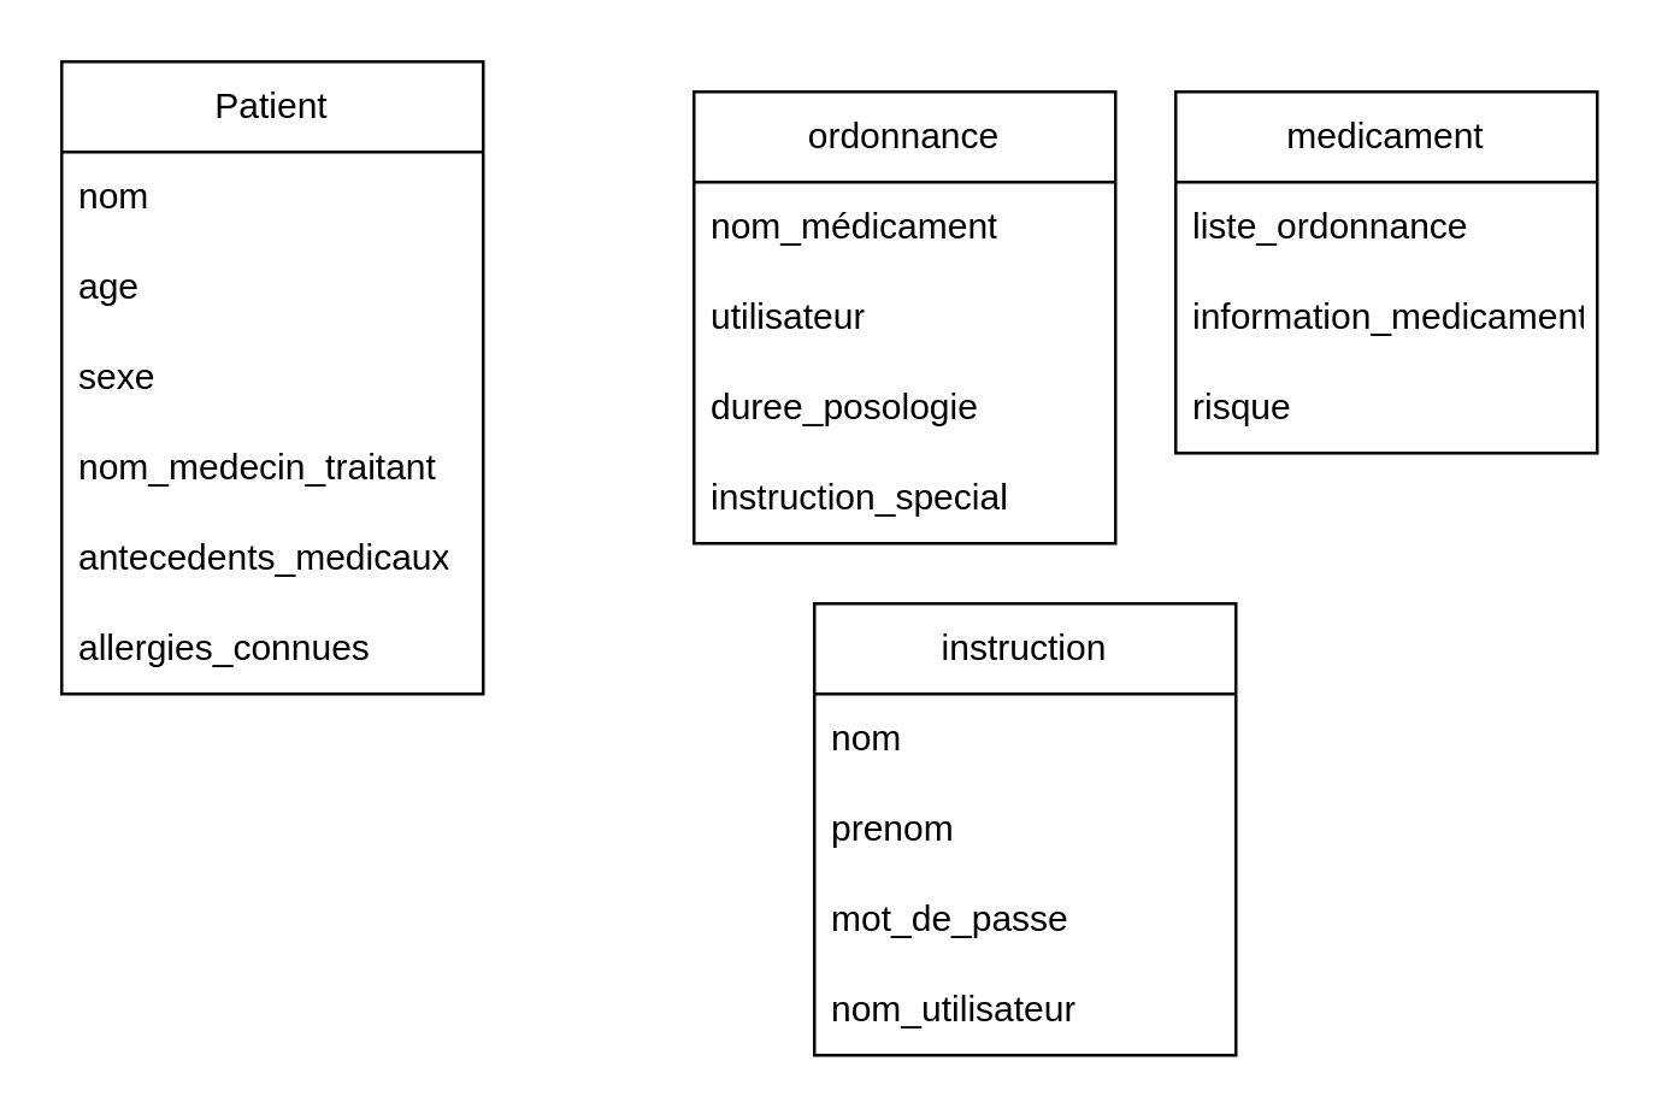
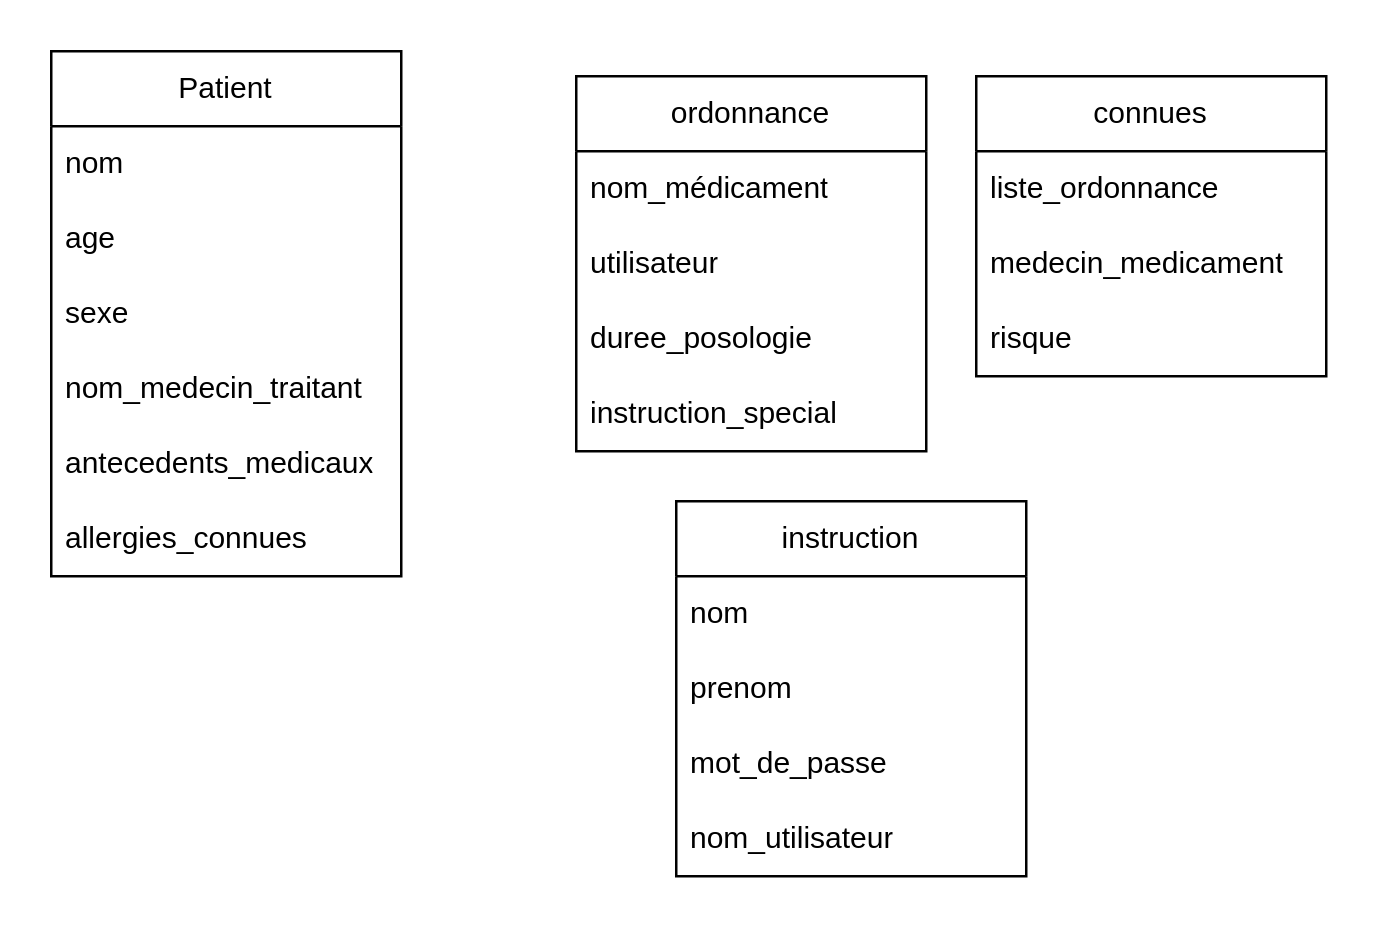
  <mxCell id="0" />
  <mxCell id="1" parent="0" />
  <mxCell id="2" value="Patient" style="swimlane;fontStyle=0;childLayout=stackLayout;horizontal=1;startSize=30;horizontalStack=0;resizeParent=1;resizeParentMax=0;resizeLast=0;collapsible=1;marginBottom=0;whiteSpace=wrap;html=1;" vertex="1" parent="1"><mxGeometry x="20" y="20" width="140" height="210" as="geometry" /></mxCell>
  <mxCell id="3" value="nom" style="text;strokeColor=none;fillColor=none;align=left;verticalAlign=middle;spacingLeft=4;spacingRight=4;overflow=hidden;points=[[0,0.5],[1,0.5]];portConstraint=eastwest;rotatable=0;whiteSpace=wrap;html=1;" vertex="1" parent="2"><mxGeometry y="30" width="140" height="30" as="geometry" /></mxCell>
  <mxCell id="4" value="age" style="text;strokeColor=none;fillColor=none;align=left;verticalAlign=middle;spacingLeft=4;spacingRight=4;overflow=hidden;points=[[0,0.5],[1,0.5]];portConstraint=eastwest;rotatable=0;whiteSpace=wrap;html=1;" vertex="1" parent="2"><mxGeometry y="60" width="140" height="30" as="geometry" /></mxCell>
  <mxCell id="5" value="sexe" style="text;strokeColor=none;fillColor=none;align=left;verticalAlign=middle;spacingLeft=4;spacingRight=4;overflow=hidden;points=[[0,0.5],[1,0.5]];portConstraint=eastwest;rotatable=0;whiteSpace=wrap;html=1;" vertex="1" parent="2"><mxGeometry y="90" width="140" height="30" as="geometry" /></mxCell>
  <mxCell id="6" value="nom_medecin_traitant" style="text;strokeColor=none;fillColor=none;align=left;verticalAlign=middle;spacingLeft=4;spacingRight=4;overflow=hidden;points=[[0,0.5],[1,0.5]];portConstraint=eastwest;rotatable=0;whiteSpace=wrap;html=1;" vertex="1" parent="2"><mxGeometry y="120" width="140" height="30" as="geometry" /></mxCell>
  <mxCell id="7" value="antecedents_medicaux" style="text;strokeColor=none;fillColor=none;align=left;verticalAlign=middle;spacingLeft=4;spacingRight=4;overflow=hidden;points=[[0,0.5],[1,0.5]];portConstraint=eastwest;rotatable=0;whiteSpace=wrap;html=1;" vertex="1" parent="2"><mxGeometry y="150" width="140" height="30" as="geometry" /></mxCell>
  <mxCell id="8" value="allergies_connues&amp;nbsp;" style="text;strokeColor=none;fillColor=none;align=left;verticalAlign=middle;spacingLeft=4;spacingRight=4;overflow=hidden;points=[[0,0.5],[1,0.5]];portConstraint=eastwest;rotatable=0;whiteSpace=wrap;html=1;" vertex="1" parent="2"><mxGeometry y="180" width="140" height="30" as="geometry" /></mxCell>
  <mxCell id="9" value="ordonnance" style="swimlane;fontStyle=0;childLayout=stackLayout;horizontal=1;startSize=30;horizontalStack=0;resizeParent=1;resizeParentMax=0;resizeLast=0;collapsible=1;marginBottom=0;whiteSpace=wrap;html=1;" vertex="1" parent="1"><mxGeometry x="230" y="30" width="140" height="150" as="geometry" /></mxCell>
  <mxCell id="10" value="nom_médicament" style="text;strokeColor=none;fillColor=none;align=left;verticalAlign=middle;spacingLeft=4;spacingRight=4;overflow=hidden;points=[[0,0.5],[1,0.5]];portConstraint=eastwest;rotatable=0;whiteSpace=wrap;html=1;" vertex="1" parent="9"><mxGeometry y="30" width="140" height="30" as="geometry" /></mxCell>
  <mxCell id="11" value="utilisateur" style="text;strokeColor=none;fillColor=none;align=left;verticalAlign=middle;spacingLeft=4;spacingRight=4;overflow=hidden;points=[[0,0.5],[1,0.5]];portConstraint=eastwest;rotatable=0;whiteSpace=wrap;html=1;" vertex="1" parent="9"><mxGeometry y="60" width="140" height="30" as="geometry" /></mxCell>
  <mxCell id="12" value="duree_posologie" style="text;strokeColor=none;fillColor=none;align=left;verticalAlign=middle;spacingLeft=4;spacingRight=4;overflow=hidden;points=[[0,0.5],[1,0.5]];portConstraint=eastwest;rotatable=0;whiteSpace=wrap;html=1;" vertex="1" parent="9"><mxGeometry y="90" width="140" height="30" as="geometry" /></mxCell>
  <mxCell id="13" value="instruction_special" style="text;strokeColor=none;fillColor=none;align=left;verticalAlign=middle;spacingLeft=4;spacingRight=4;overflow=hidden;points=[[0,0.5],[1,0.5]];portConstraint=eastwest;rotatable=0;whiteSpace=wrap;html=1;" vertex="1" parent="9"><mxGeometry y="120" width="140" height="30" as="geometry" /></mxCell>
- <mxCell id="14" value="medicament" style="swimlane;fontStyle=0;childLayout=stackLayout;horizontal=1;startSize=30;horizontalStack=0;resizeParent=1;resizeParentMax=0;resizeLast=0;collapsible=1;marginBottom=0;whiteSpace=wrap;html=1;" vertex="1" parent="1"><mxGeometry x="390" y="30" width="140" height="120" as="geometry" /></mxCell>
+ <mxCell id="14" value="connues" style="swimlane;fontStyle=0;childLayout=stackLayout;horizontal=1;startSize=30;horizontalStack=0;resizeParent=1;resizeParentMax=0;resizeLast=0;collapsible=1;marginBottom=0;whiteSpace=wrap;html=1;" vertex="1" parent="1"><mxGeometry x="390" y="30" width="140" height="120" as="geometry" /></mxCell>
  <mxCell id="15" value="liste_ordonnance&amp;nbsp;" style="text;strokeColor=none;fillColor=none;align=left;verticalAlign=middle;spacingLeft=4;spacingRight=4;overflow=hidden;points=[[0,0.5],[1,0.5]];portConstraint=eastwest;rotatable=0;whiteSpace=wrap;html=1;" vertex="1" parent="14"><mxGeometry y="30" width="140" height="30" as="geometry" /></mxCell>
- <mxCell id="16" value="information_medicament" style="text;strokeColor=none;fillColor=none;align=left;verticalAlign=middle;spacingLeft=4;spacingRight=4;overflow=hidden;points=[[0,0.5],[1,0.5]];portConstraint=eastwest;rotatable=0;whiteSpace=wrap;html=1;" vertex="1" parent="14"><mxGeometry y="60" width="140" height="30" as="geometry" /></mxCell>
+ <mxCell id="16" value="medecin_medicament" style="text;strokeColor=none;fillColor=none;align=left;verticalAlign=middle;spacingLeft=4;spacingRight=4;overflow=hidden;points=[[0,0.5],[1,0.5]];portConstraint=eastwest;rotatable=0;whiteSpace=wrap;html=1;" vertex="1" parent="14"><mxGeometry y="60" width="140" height="30" as="geometry" /></mxCell>
  <mxCell id="17" value="risque" style="text;strokeColor=none;fillColor=none;align=left;verticalAlign=middle;spacingLeft=4;spacingRight=4;overflow=hidden;points=[[0,0.5],[1,0.5]];portConstraint=eastwest;rotatable=0;whiteSpace=wrap;html=1;" vertex="1" parent="14"><mxGeometry y="90" width="140" height="30" as="geometry" /></mxCell>
  <mxCell id="18" value="instruction" style="swimlane;fontStyle=0;childLayout=stackLayout;horizontal=1;startSize=30;horizontalStack=0;resizeParent=1;resizeParentMax=0;resizeLast=0;collapsible=1;marginBottom=0;whiteSpace=wrap;html=1;" vertex="1" parent="1"><mxGeometry x="270" y="200" width="140" height="150" as="geometry" /></mxCell>
  <mxCell id="19" value="nom" style="text;strokeColor=none;fillColor=none;align=left;verticalAlign=middle;spacingLeft=4;spacingRight=4;overflow=hidden;points=[[0,0.5],[1,0.5]];portConstraint=eastwest;rotatable=0;whiteSpace=wrap;html=1;" vertex="1" parent="18"><mxGeometry y="30" width="140" height="30" as="geometry" /></mxCell>
  <mxCell id="20" value="prenom" style="text;strokeColor=none;fillColor=none;align=left;verticalAlign=middle;spacingLeft=4;spacingRight=4;overflow=hidden;points=[[0,0.5],[1,0.5]];portConstraint=eastwest;rotatable=0;whiteSpace=wrap;html=1;" vertex="1" parent="18"><mxGeometry y="60" width="140" height="30" as="geometry" /></mxCell>
  <mxCell id="21" value="mot_de_passe" style="text;strokeColor=none;fillColor=none;align=left;verticalAlign=middle;spacingLeft=4;spacingRight=4;overflow=hidden;points=[[0,0.5],[1,0.5]];portConstraint=eastwest;rotatable=0;whiteSpace=wrap;html=1;" vertex="1" parent="18"><mxGeometry y="90" width="140" height="30" as="geometry" /></mxCell>
  <mxCell id="22" value="nom_utilisateur" style="text;strokeColor=none;fillColor=none;align=left;verticalAlign=middle;spacingLeft=4;spacingRight=4;overflow=hidden;points=[[0,0.5],[1,0.5]];portConstraint=eastwest;rotatable=0;whiteSpace=wrap;html=1;" vertex="1" parent="18"><mxGeometry y="120" width="140" height="30" as="geometry" /></mxCell>
